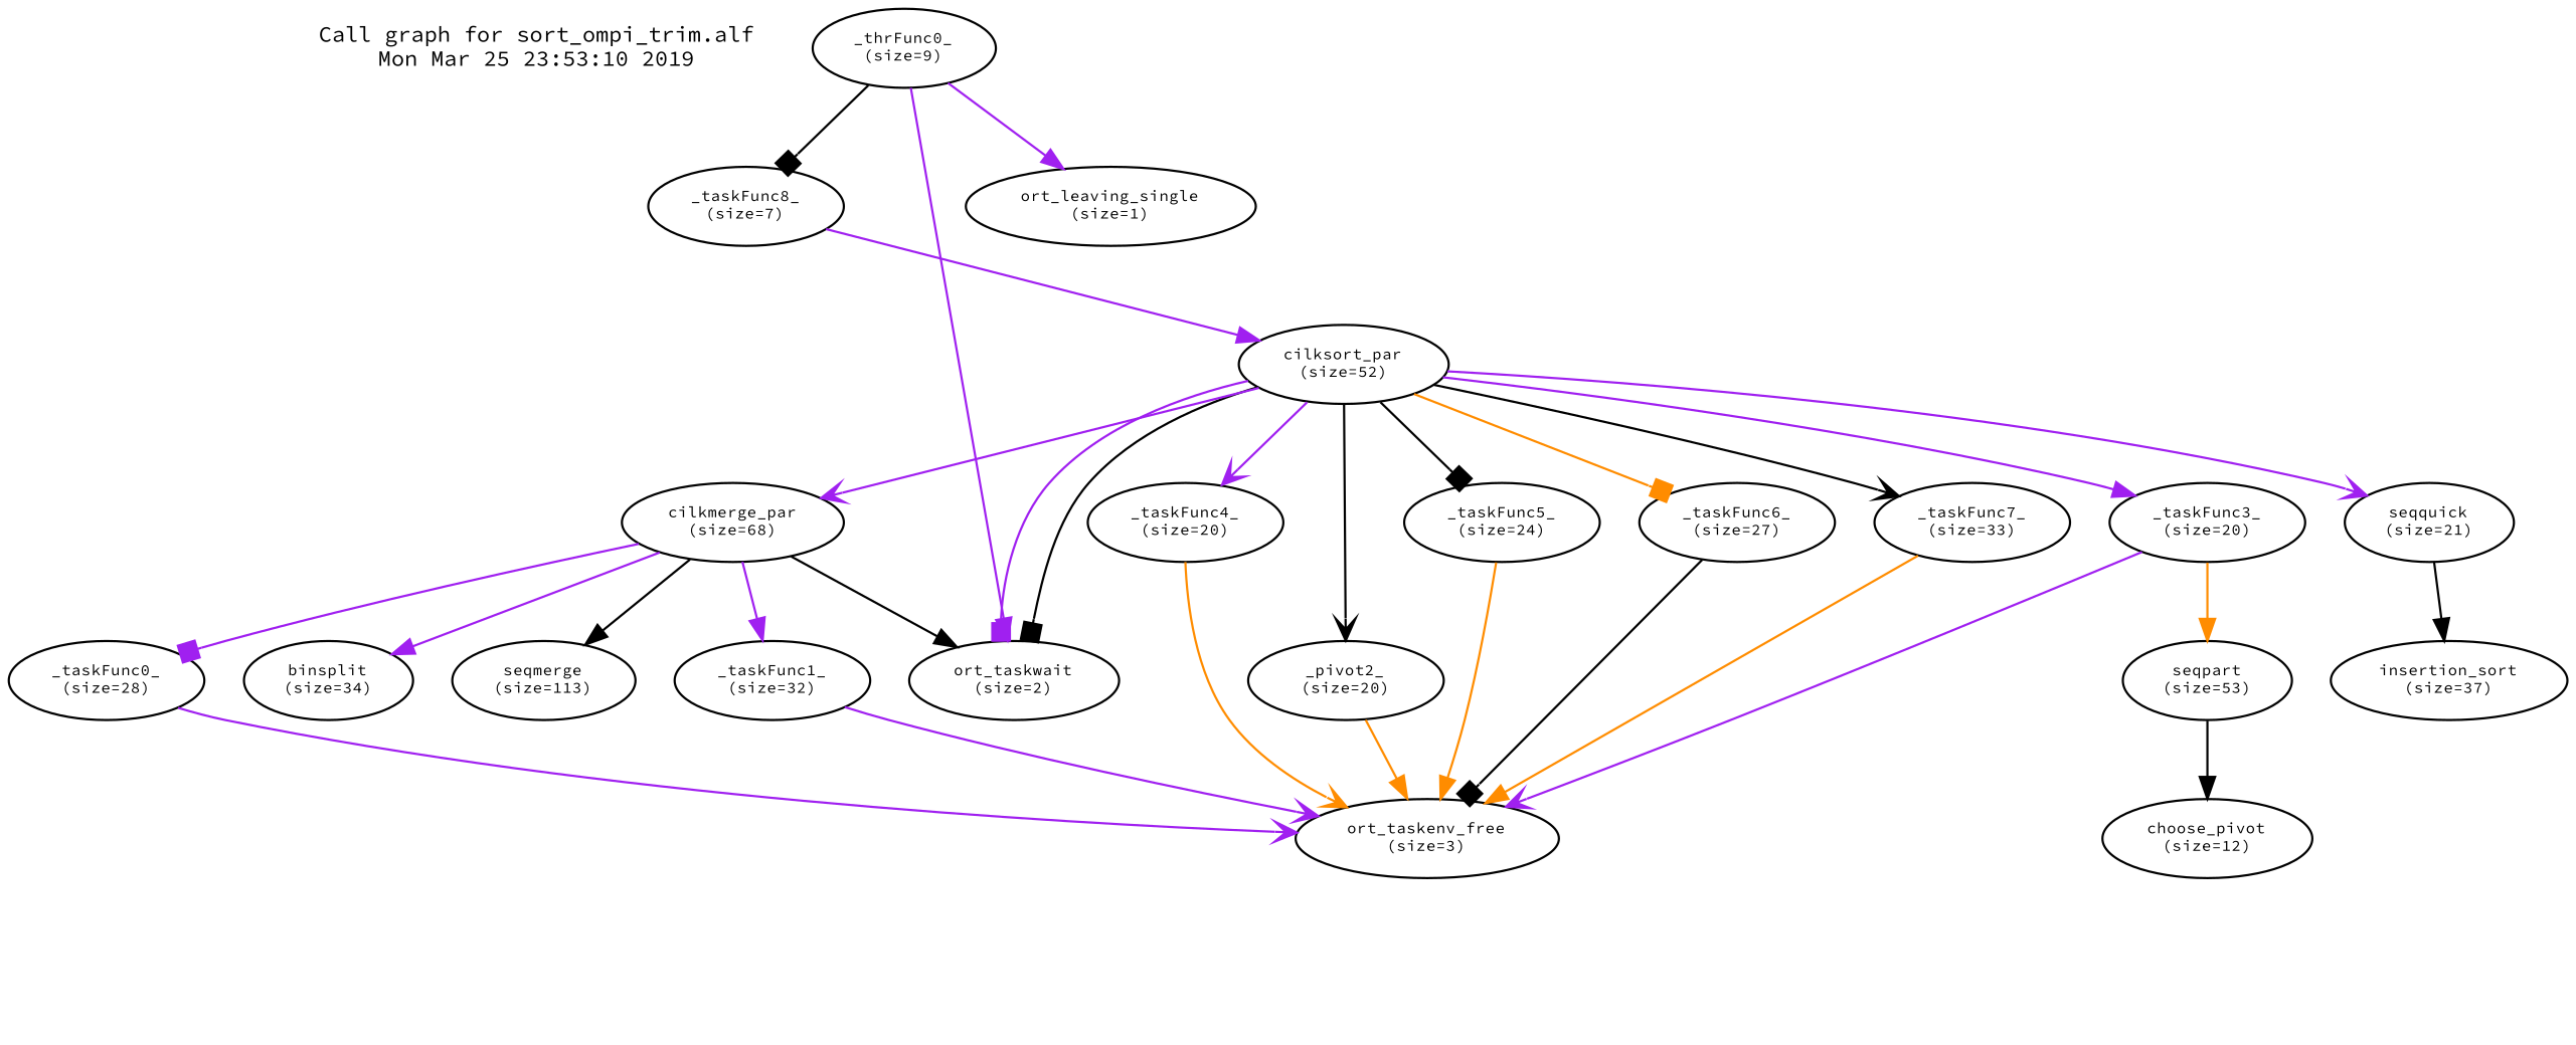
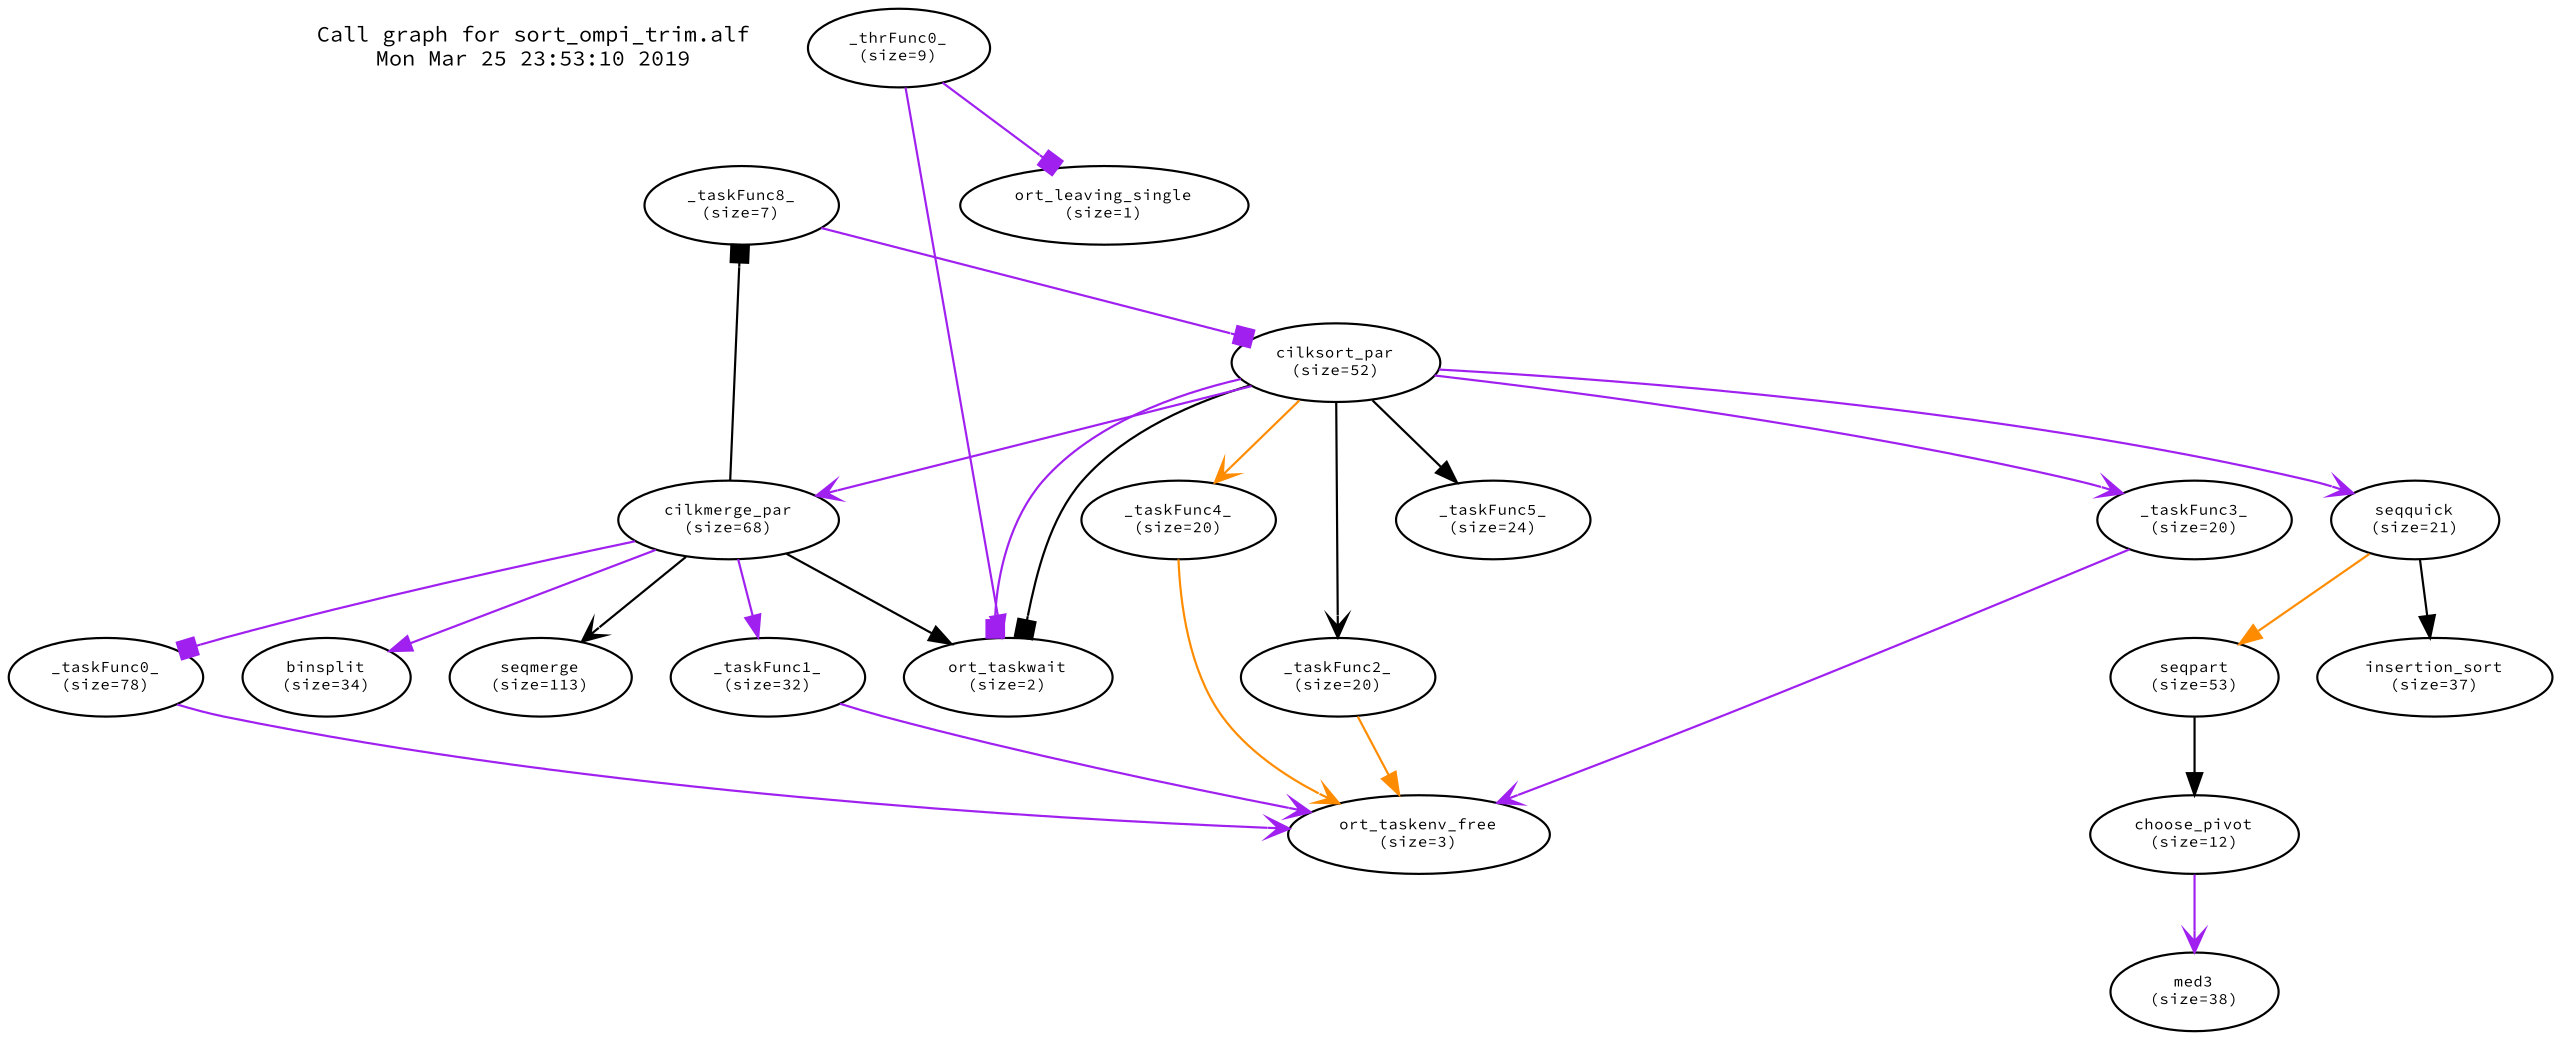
  digraph {
    fontname="Source Code Pro"
    rankdir=TB
    node [fontname="Source Code Pro" fontsize=7]
    edge [arrowhead=normal color=purple fontname="Source Code Pro"]
    "Call graph for sort_ompi_trim.alf\nMon Mar 25 23:53:10 2019" [fontsize=10 shape=plaintext]
    n2 [label="_thrFunc0_\n(size=9)"]
    n3 [label="_taskFunc8_\n(size=7)"]
    n4 [label="ort_taskwait\n(size=2)"]
    n5 [label="ort_leaving_single\n(size=1)"]
    n6 [label="cilksort_par\n(size=52)"]
    n7 [label="cilkmerge_par\n(size=68)"]
-   n8 [label="_pivot2_\n(size=20)"]
+   n8 [label="_taskFunc2_\n(size=20)"]
    n9 [label="_taskFunc5_\n(size=24)"]
-   n10 [label="_taskFunc6_\n(size=27)"]
-   n11 [label="_taskFunc7_\n(size=33)"]
    n12 [label="_taskFunc3_\n(size=20)"]
    n13 [label="_taskFunc4_\n(size=20)"]
    n14 [label="seqquick\n(size=21)"]
    n15 [label="seqmerge\n(size=113)"]
    n16 [label="binsplit\n(size=34)"]
-   n17 [label="_taskFunc0_\n(size=28)"]
+   n17 [label="_taskFunc0_\n(size=78)"]
    n18 [label="_taskFunc1_\n(size=32)"]
    n19 [label="ort_taskenv_free\n(size=3)"]
    n20 [label="insertion_sort\n(size=37)"]
    n21 [label="seqpart\n(size=53)"]
    n22 [label="choose_pivot\n(size=12)"]
+   n23 [label="med3\n(size=38)"]
    subgraph sub_1 {
      "Call graph for sort_ompi_trim.alf\nMon Mar 25 23:53:10 2019"
    }
-   n2 -> n3 [arrowhead=box color=black]
+   n7 -> n3 [arrowhead=box color=black]
    n2 -> n4
-   n2 -> n5
-   n3 -> n6
+   n2 -> n5 [arrowhead=box]
+   n3 -> n6 [arrowhead=box]
    n6 -> n4 [arrowhead=box]
    n6 -> n4 [arrowhead=box color=black]
    n6 -> n7 [arrowhead=vee]
    n6 -> n8 [arrowhead=vee color=black]
-   n6 -> n9 [arrowhead=box color=black]
-   n6 -> n10 [arrowhead=box color=darkorange]
-   n6 -> n11 [arrowhead=vee color=black]
-   n6 -> n12
-   n6 -> n13 [arrowhead=vee]
+   n6 -> n9 [color=black]
+   n6 -> n12 [arrowhead=vee]
+   n6 -> n13 [arrowhead=vee color=darkorange]
    n6 -> n14 [arrowhead=vee]
    n7 -> n4 [color=black]
-   n7 -> n15 [color=black]
+   n7 -> n15 [arrowhead=vee color=black]
    n7 -> n16
    n7 -> n17 [arrowhead=box]
    n7 -> n18
    n8 -> n19 [color=darkorange]
-   n9 -> n19 [color=darkorange]
-   n10 -> n19 [arrowhead=box color=black]
-   n11 -> n19 [color=darkorange]
    n12 -> n19 [arrowhead=vee]
    n13 -> n19 [arrowhead=vee color=darkorange]
    n14 -> n20 [color=black]
-   n12 -> n21 [color=darkorange]
+   n14 -> n21 [color=darkorange]
    n17 -> n19 [arrowhead=vee]
    n18 -> n19 [arrowhead=vee]
    n21 -> n22 [color=black]
+   n22 -> n23 [arrowhead=vee]
  }
